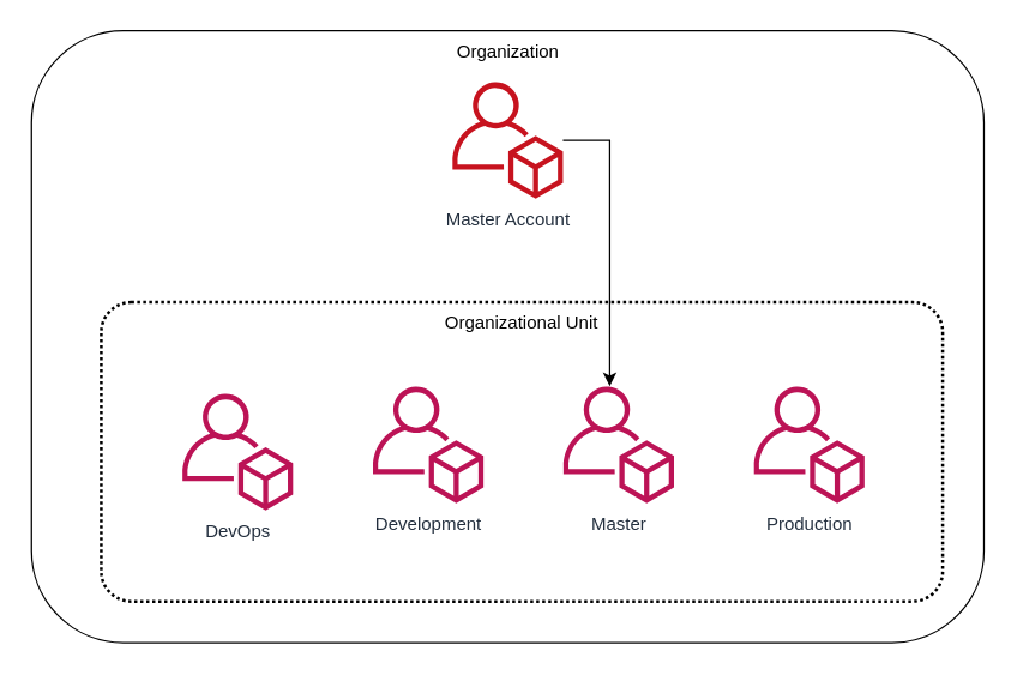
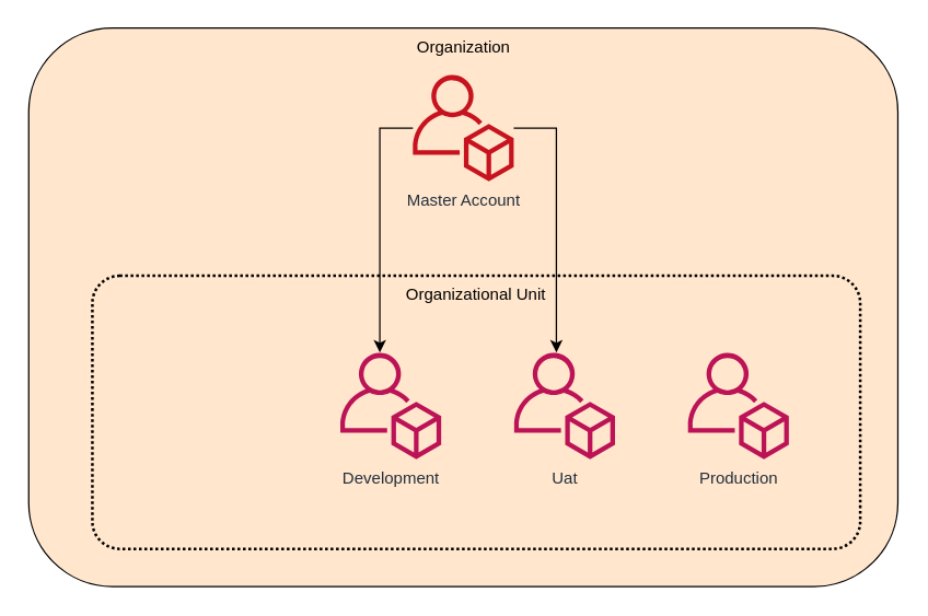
  <mxCell id="0" />
  <mxCell id="1" parent="0" />
- <mxCell id="2" value="Organization" style="rounded=1;whiteSpace=wrap;html=1;align=center;verticalAlign=top;" vertex="1" parent="1"><mxGeometry x="20.5" y="20" width="635" height="408" as="geometry" /></mxCell>
+ <mxCell id="2" value="Organization" style="rounded=1;whiteSpace=wrap;html=1;align=center;verticalAlign=top;fillColor=#ffe6cc;" vertex="1" parent="1"><mxGeometry x="20.5" y="20" width="635" height="408" as="geometry" /></mxCell>
  <mxCell id="3" value="Organizational Unit" style="rounded=1;arcSize=10;dashed=1;fillColor=none;gradientColor=none;dashPattern=1 1;strokeWidth=2;verticalAlign=top;" vertex="1" parent="1"><mxGeometry x="67" y="201" width="561" height="199.5" as="geometry" /></mxCell>
- <mxCell id="4" value="DevOps" style="outlineConnect=0;fontColor=#232F3E;gradientColor=none;fillColor=#BC1356;strokeColor=none;dashed=0;verticalLabelPosition=bottom;verticalAlign=top;align=center;html=1;fontSize=12;fontStyle=0;aspect=fixed;pointerEvents=1;shape=mxgraph.aws4.organizations_account;" vertex="1" parent="1"><mxGeometry x="121" y="261.75" width="74" height="78" as="geometry" /></mxCell>
+ <mxCell id="5" style="edgeStyle=orthogonalEdgeStyle;rounded=0;orthogonalLoop=1;jettySize=auto;html=1;" edge="1" parent="1" source="7" target="8"><mxGeometry relative="1" as="geometry"><Array as="points"><mxPoint x="277" y="93" /></Array></mxGeometry></mxCell>
  <mxCell id="6" style="edgeStyle=orthogonalEdgeStyle;rounded=0;orthogonalLoop=1;jettySize=auto;html=1;" edge="1" parent="1" source="7" target="10"><mxGeometry relative="1" as="geometry"><Array as="points"><mxPoint x="406" y="93" /></Array></mxGeometry></mxCell>
  <mxCell id="7" value="Master Account" style="outlineConnect=0;fontColor=#232F3E;gradientColor=none;fillColor=#C7131F;strokeColor=none;dashed=0;verticalLabelPosition=bottom;verticalAlign=top;align=center;html=1;fontSize=12;fontStyle=0;aspect=fixed;pointerEvents=1;shape=mxgraph.aws4.organizations_account;" vertex="1" parent="1"><mxGeometry x="301" y="54" width="74" height="78" as="geometry" /></mxCell>
  <mxCell id="8" value="Development" style="outlineConnect=0;fontColor=#232F3E;gradientColor=none;fillColor=#BC1356;strokeColor=none;dashed=0;verticalLabelPosition=bottom;verticalAlign=top;align=center;html=1;fontSize=12;fontStyle=0;aspect=fixed;pointerEvents=1;shape=mxgraph.aws4.organizations_account;" vertex="1" parent="1"><mxGeometry x="248" y="257" width="74" height="78" as="geometry" /></mxCell>
  <mxCell id="9" value="Production" style="outlineConnect=0;fontColor=#232F3E;gradientColor=none;fillColor=#BC1356;strokeColor=none;dashed=0;verticalLabelPosition=bottom;verticalAlign=top;align=center;html=1;fontSize=12;fontStyle=0;aspect=fixed;pointerEvents=1;shape=mxgraph.aws4.organizations_account;" vertex="1" parent="1"><mxGeometry x="502" y="257" width="74" height="78" as="geometry" /></mxCell>
- <mxCell id="10" value="Master" style="outlineConnect=0;fontColor=#232F3E;gradientColor=none;fillColor=#BC1356;strokeColor=none;dashed=0;verticalLabelPosition=bottom;verticalAlign=top;align=center;html=1;fontSize=12;fontStyle=0;aspect=fixed;pointerEvents=1;shape=mxgraph.aws4.organizations_account;" vertex="1" parent="1"><mxGeometry x="375" y="257" width="74" height="78" as="geometry" /></mxCell>
+ <mxCell id="10" value="Uat" style="outlineConnect=0;fontColor=#232F3E;gradientColor=none;fillColor=#BC1356;strokeColor=none;dashed=0;verticalLabelPosition=bottom;verticalAlign=top;align=center;html=1;fontSize=12;fontStyle=0;aspect=fixed;pointerEvents=1;shape=mxgraph.aws4.organizations_account;" vertex="1" parent="1"><mxGeometry x="375" y="257" width="74" height="78" as="geometry" /></mxCell>
